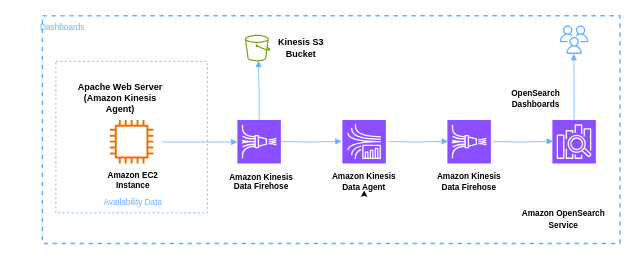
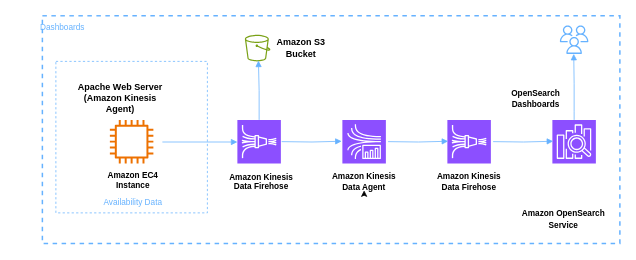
  <mxCell id="0" />
  <mxCell id="1" parent="0" />
  <mxCell id="2" value="" style="rounded=0;whiteSpace=wrap;html=1;strokeWidth=2;strokeColor=#66B2FF;dashed=1;" vertex="1" parent="1"><mxGeometry x="56" y="20.17" width="770" height="303.66" as="geometry" /></mxCell>
  <mxCell id="3" value="" style="whiteSpace=wrap;html=1;aspect=fixed;fillColor=none;dashed=1;strokeColor=#66B2FF;" vertex="1" parent="1"><mxGeometry x="74" y="81" width="202" height="202" as="geometry" /></mxCell>
  <mxCell id="4" value="" style="sketch=0;outlineConnect=0;fontColor=#232F3E;gradientColor=none;fillColor=#ED7100;strokeColor=none;dashed=0;verticalLabelPosition=bottom;verticalAlign=top;align=center;html=1;fontSize=12;fontStyle=0;aspect=fixed;pointerEvents=1;shape=mxgraph.aws4.instance2;" vertex="1" parent="1"><mxGeometry x="146" y="159" width="58" height="58" as="geometry" /></mxCell>
  <mxCell id="5" value="" style="sketch=0;outlineConnect=0;fontColor=#232F3E;gradientColor=none;fillColor=#7AA116;strokeColor=none;dashed=0;verticalLabelPosition=bottom;verticalAlign=top;align=center;html=1;fontSize=12;fontStyle=0;aspect=fixed;pointerEvents=1;shape=mxgraph.aws4.bucket;" vertex="1" parent="1"><mxGeometry x="326" y="45.64" width="34" height="35.36" as="geometry" /></mxCell>
  <mxCell id="6" value="" style="sketch=0;points=[[0,0,0],[0.25,0,0],[0.5,0,0],[0.75,0,0],[1,0,0],[0,1,0],[0.25,1,0],[0.5,1,0],[0.75,1,0],[1,1,0],[0,0.25,0],[0,0.5,0],[0,0.75,0],[1,0.25,0],[1,0.5,0],[1,0.75,0]];outlineConnect=0;fontColor=#232F3E;fillColor=#8C4FFF;strokeColor=#ffffff;dashed=0;verticalLabelPosition=bottom;verticalAlign=top;align=center;html=1;fontSize=12;fontStyle=0;aspect=fixed;shape=mxgraph.aws4.resourceIcon;resIcon=mxgraph.aws4.kinesis_data_firehose;" vertex="1" parent="1"><mxGeometry x="316" y="159" width="58" height="58" as="geometry" /></mxCell>
  <mxCell id="7" value="" style="sketch=0;points=[[0,0,0],[0.25,0,0],[0.5,0,0],[0.75,0,0],[1,0,0],[0,1,0],[0.25,1,0],[0.5,1,0],[0.75,1,0],[1,1,0],[0,0.25,0],[0,0.5,0],[0,0.75,0],[1,0.25,0],[1,0.5,0],[1,0.75,0]];outlineConnect=0;fontColor=#232F3E;fillColor=#8C4FFF;strokeColor=#ffffff;dashed=0;verticalLabelPosition=bottom;verticalAlign=top;align=center;html=1;fontSize=12;fontStyle=0;aspect=fixed;shape=mxgraph.aws4.resourceIcon;resIcon=mxgraph.aws4.kinesis_data_analytics;" vertex="1" parent="1"><mxGeometry x="456" y="159" width="58" height="58" as="geometry" /></mxCell>
  <mxCell id="8" value="" style="sketch=0;points=[[0,0,0],[0.25,0,0],[0.5,0,0],[0.75,0,0],[1,0,0],[0,1,0],[0.25,1,0],[0.5,1,0],[0.75,1,0],[1,1,0],[0,0.25,0],[0,0.5,0],[0,0.75,0],[1,0.25,0],[1,0.5,0],[1,0.75,0]];outlineConnect=0;fontColor=#232F3E;fillColor=#8C4FFF;strokeColor=#ffffff;dashed=0;verticalLabelPosition=bottom;verticalAlign=top;align=center;html=1;fontSize=12;fontStyle=0;aspect=fixed;shape=mxgraph.aws4.resourceIcon;resIcon=mxgraph.aws4.elasticsearch_service;" vertex="1" parent="1"><mxGeometry x="736" y="159" width="58" height="58" as="geometry" /></mxCell>
  <mxCell id="9" value="" style="sketch=0;points=[[0,0,0],[0.25,0,0],[0.5,0,0],[0.75,0,0],[1,0,0],[0,1,0],[0.25,1,0],[0.5,1,0],[0.75,1,0],[1,1,0],[0,0.25,0],[0,0.5,0],[0,0.75,0],[1,0.25,0],[1,0.5,0],[1,0.75,0]];outlineConnect=0;fontColor=#232F3E;fillColor=#8C4FFF;strokeColor=#ffffff;dashed=0;verticalLabelPosition=bottom;verticalAlign=top;align=center;html=1;fontSize=12;fontStyle=0;aspect=fixed;shape=mxgraph.aws4.resourceIcon;resIcon=mxgraph.aws4.kinesis_data_firehose;" vertex="1" parent="1"><mxGeometry x="596" y="159" width="58" height="58" as="geometry" /></mxCell>
  <mxCell id="10" value="Apache Web Server&lt;div&gt;(Amazon Kinesis Agent)&lt;/div&gt;" style="rounded=0;whiteSpace=wrap;html=1;align=center;fillColor=none;strokeWidth=0;strokeColor=#FFFFFF;fontStyle=1" vertex="1" parent="1"><mxGeometry x="95" y="111.16" width="130" height="36.84" as="geometry" /></mxCell>
- <mxCell id="11" value="Kinesis S3&lt;div&gt;Bucket&lt;/div&gt;" style="rounded=0;whiteSpace=wrap;html=1;align=center;fillColor=none;strokeWidth=0;strokeColor=#FFFFFF;fontStyle=1" vertex="1" parent="1"><mxGeometry x="336" y="44.16" width="130" height="36.84" as="geometry" /></mxCell>
- <mxCell id="12" value="&lt;font style=&quot;font-size: 11px;&quot;&gt;Amazon EC2&lt;/font&gt;&lt;div style=&quot;font-size: 11px;&quot;&gt;&lt;font style=&quot;font-size: 11px;&quot;&gt;Instance&lt;/font&gt;&lt;/div&gt;" style="rounded=0;whiteSpace=wrap;html=1;align=center;fillColor=none;strokeWidth=0;strokeColor=#FFFFFF;fontStyle=1" vertex="1" parent="1"><mxGeometry x="114" y="223" width="126" height="32" as="geometry" /></mxCell>
+ <mxCell id="11" value="Amazon S3&lt;div&gt;Bucket&lt;/div&gt;" style="rounded=0;whiteSpace=wrap;html=1;align=center;fillColor=none;strokeWidth=0;strokeColor=#FFFFFF;fontStyle=1" vertex="1" parent="1"><mxGeometry x="336" y="44.16" width="130" height="36.84" as="geometry" /></mxCell>
+ <mxCell id="12" value="&lt;font style=&quot;font-size: 11px;&quot;&gt;Amazon EC4&lt;/font&gt;&lt;div style=&quot;font-size: 11px;&quot;&gt;&lt;font style=&quot;font-size: 11px;&quot;&gt;Instance&lt;/font&gt;&lt;/div&gt;" style="rounded=0;whiteSpace=wrap;html=1;align=center;fillColor=none;strokeWidth=0;strokeColor=#FFFFFF;fontStyle=1" vertex="1" parent="1"><mxGeometry x="114" y="223" width="126" height="32" as="geometry" /></mxCell>
  <mxCell id="13" value="&lt;span style=&quot;font-size: 11px;&quot;&gt;&lt;font color=&quot;#66b2ff&quot;&gt;Availability Data&lt;/font&gt;&lt;/span&gt;" style="rounded=0;whiteSpace=wrap;html=1;align=center;fillColor=none;strokeWidth=0;strokeColor=#FFFFFF;" vertex="1" parent="1"><mxGeometry x="114" y="253" width="126" height="32" as="geometry" /></mxCell>
  <mxCell id="14" value="&lt;span style=&quot;font-size: 11px;&quot;&gt;&lt;font color=&quot;#66b2ff&quot;&gt;Dashboards&lt;/font&gt;&lt;/span&gt;" style="rounded=0;whiteSpace=wrap;html=1;align=center;fillColor=none;strokeWidth=0;strokeColor=#FFFFFF;" vertex="1" parent="1"><mxGeometry x="20" y="20.17" width="126" height="32" as="geometry" /></mxCell>
  <mxCell id="15" value="" style="sketch=0;outlineConnect=0;fontColor=#232F3E;gradientColor=none;fillColor=#66B2FF;strokeColor=none;dashed=0;verticalLabelPosition=bottom;verticalAlign=top;align=center;html=1;fontSize=12;fontStyle=0;aspect=fixed;pointerEvents=1;shape=mxgraph.aws4.users;" vertex="1" parent="1"><mxGeometry x="746" y="33" width="38" height="38" as="geometry" /></mxCell>
  <mxCell id="16" value="" style="edgeStyle=orthogonalEdgeStyle;html=1;endArrow=block;elbow=vertical;startArrow=none;endFill=1;strokeColor=#66B2FF;rounded=0;" edge="1" parent="1"><mxGeometry width="100" relative="1" as="geometry"><mxPoint x="216" y="188.5" as="sourcePoint" /><mxPoint x="316" y="188.5" as="targetPoint" /></mxGeometry></mxCell>
  <mxCell id="17" value="" style="edgeStyle=orthogonalEdgeStyle;html=1;endArrow=block;elbow=vertical;startArrow=none;endFill=1;strokeColor=#66B2FF;rounded=0;" edge="1" parent="1"><mxGeometry width="100" relative="1" as="geometry"><mxPoint x="517" y="188" as="sourcePoint" /><mxPoint x="597" y="187.5" as="targetPoint" /></mxGeometry></mxCell>
  <mxCell id="18" value="" style="edgeStyle=orthogonalEdgeStyle;html=1;endArrow=block;elbow=vertical;startArrow=none;endFill=1;strokeColor=#66B2FF;rounded=0;" edge="1" parent="1"><mxGeometry width="100" relative="1" as="geometry"><mxPoint x="375" y="188" as="sourcePoint" /><mxPoint x="455" y="187.5" as="targetPoint" /></mxGeometry></mxCell>
  <mxCell id="19" value="" style="edgeStyle=orthogonalEdgeStyle;html=1;endArrow=block;elbow=vertical;startArrow=none;endFill=1;strokeColor=#66B2FF;rounded=0;" edge="1" parent="1"><mxGeometry width="100" relative="1" as="geometry"><mxPoint x="657" y="188" as="sourcePoint" /><mxPoint x="737" y="187.5" as="targetPoint" /></mxGeometry></mxCell>
  <mxCell id="20" value="&lt;font style=&quot;font-size: 11px;&quot;&gt;Amazon Kinesis&lt;/font&gt;&lt;div style=&quot;font-size: 11px;&quot;&gt;&lt;font style=&quot;font-size: 11px;&quot;&gt;Data Firehose&lt;/font&gt;&lt;/div&gt;" style="rounded=0;whiteSpace=wrap;html=1;align=center;fillColor=none;strokeWidth=0;strokeColor=#FFFFFF;fontStyle=1" vertex="1" parent="1"><mxGeometry x="283" y="223" width="130" height="36.84" as="geometry" /></mxCell>
  <mxCell id="21" value="&lt;span style=&quot;font-size: 11px;&quot;&gt;Amazon Kinesis&lt;/span&gt;&lt;div&gt;&lt;span style=&quot;font-size: 11px;&quot;&gt;Data Agent&lt;/span&gt;&lt;/div&gt;" style="rounded=0;whiteSpace=wrap;html=1;align=center;fillColor=none;strokeWidth=0;strokeColor=#FFFFFF;fontStyle=1" vertex="1" parent="1"><mxGeometry x="420" y="223" width="130" height="36.84" as="geometry" /></mxCell>
  <mxCell id="22" value="&lt;span style=&quot;font-size: 11px;&quot;&gt;Amazon Kinesis&lt;/span&gt;&lt;div&gt;&lt;span style=&quot;font-size: 11px;&quot;&gt;Data Firehose&lt;/span&gt;&lt;/div&gt;" style="rounded=0;whiteSpace=wrap;html=1;align=center;fillColor=none;strokeWidth=0;strokeColor=#FFFFFF;fontStyle=1" vertex="1" parent="1"><mxGeometry x="560" y="223" width="130" height="36.84" as="geometry" /></mxCell>
  <mxCell id="23" value="&lt;span style=&quot;font-size: 11px;&quot;&gt;Amazon OpenSearch&lt;/span&gt;&lt;div&gt;&lt;span style=&quot;font-size: 11px;&quot;&gt;Service&lt;/span&gt;&lt;/div&gt;" style="rounded=0;whiteSpace=wrap;html=1;align=center;fillColor=none;strokeWidth=0;strokeColor=#FFFFFF;fontStyle=1" vertex="1" parent="1"><mxGeometry x="686" y="273" width="130" height="36.84" as="geometry" /></mxCell>
  <mxCell id="24" style="edgeStyle=orthogonalEdgeStyle;rounded=0;orthogonalLoop=1;jettySize=auto;html=1;exitX=0.5;exitY=1;exitDx=0;exitDy=0;entryX=0.5;entryY=0.814;entryDx=0;entryDy=0;entryPerimeter=0;" edge="1" parent="1" source="21" target="21"><mxGeometry relative="1" as="geometry" /></mxCell>
  <mxCell id="25" value="" style="edgeStyle=orthogonalEdgeStyle;html=1;endArrow=block;elbow=vertical;startArrow=none;endFill=1;strokeColor=#66B2FF;rounded=0;entryX=0.062;entryY=0.973;entryDx=0;entryDy=0;entryPerimeter=0;exitX=0.5;exitY=0;exitDx=0;exitDy=0;exitPerimeter=0;" edge="1" parent="1" source="6" target="11"><mxGeometry width="100" relative="1" as="geometry"><mxPoint x="396" y="134" as="sourcePoint" /><mxPoint x="316" y="133.5" as="targetPoint" /></mxGeometry></mxCell>
  <mxCell id="26" value="" style="edgeStyle=orthogonalEdgeStyle;html=1;endArrow=block;elbow=vertical;startArrow=none;endFill=1;strokeColor=#66B2FF;rounded=0;entryX=0.062;entryY=0.973;entryDx=0;entryDy=0;entryPerimeter=0;exitX=0.5;exitY=0;exitDx=0;exitDy=0;exitPerimeter=0;" edge="1" parent="1" source="8"><mxGeometry width="100" relative="1" as="geometry"><mxPoint x="765.5" y="150" as="sourcePoint" /><mxPoint x="764.5" y="71" as="targetPoint" /><Array as="points"><mxPoint x="765" y="111" /></Array></mxGeometry></mxCell>
  <mxCell id="27" value="&lt;span style=&quot;font-size: 11px;&quot;&gt;OpenSearch&lt;/span&gt;&lt;div&gt;&lt;span style=&quot;font-size: 11px;&quot;&gt;Dashboards&lt;/span&gt;&lt;/div&gt;" style="rounded=0;whiteSpace=wrap;html=1;align=center;fillColor=none;strokeWidth=0;strokeColor=#FFFFFF;fontStyle=1" vertex="1" parent="1"><mxGeometry x="649" y="111.16" width="130" height="36.84" as="geometry" /></mxCell>
